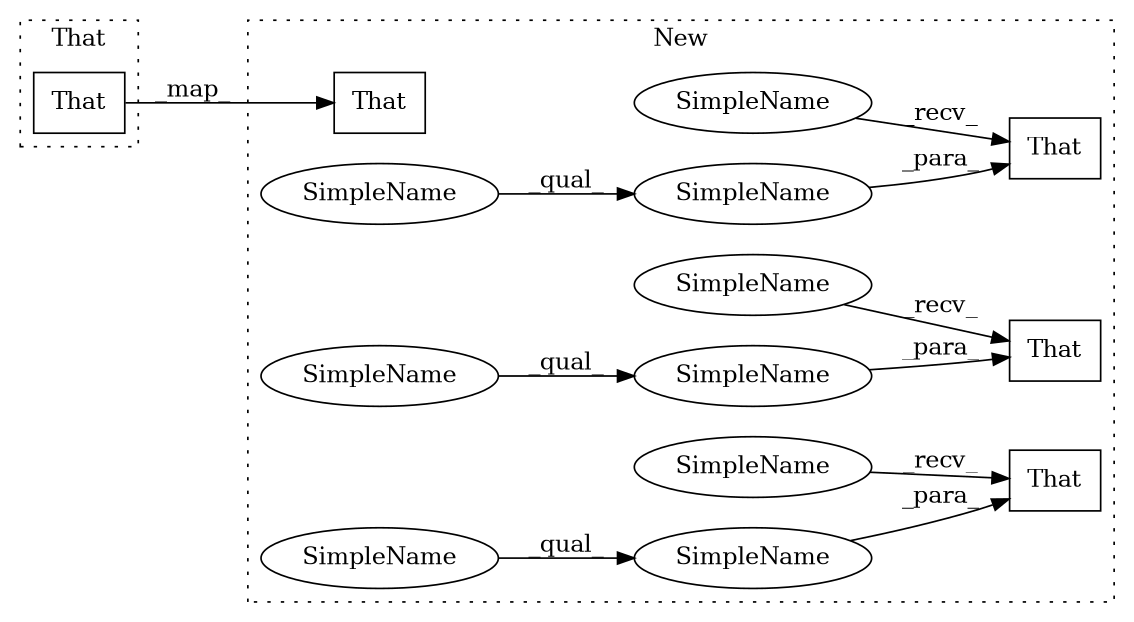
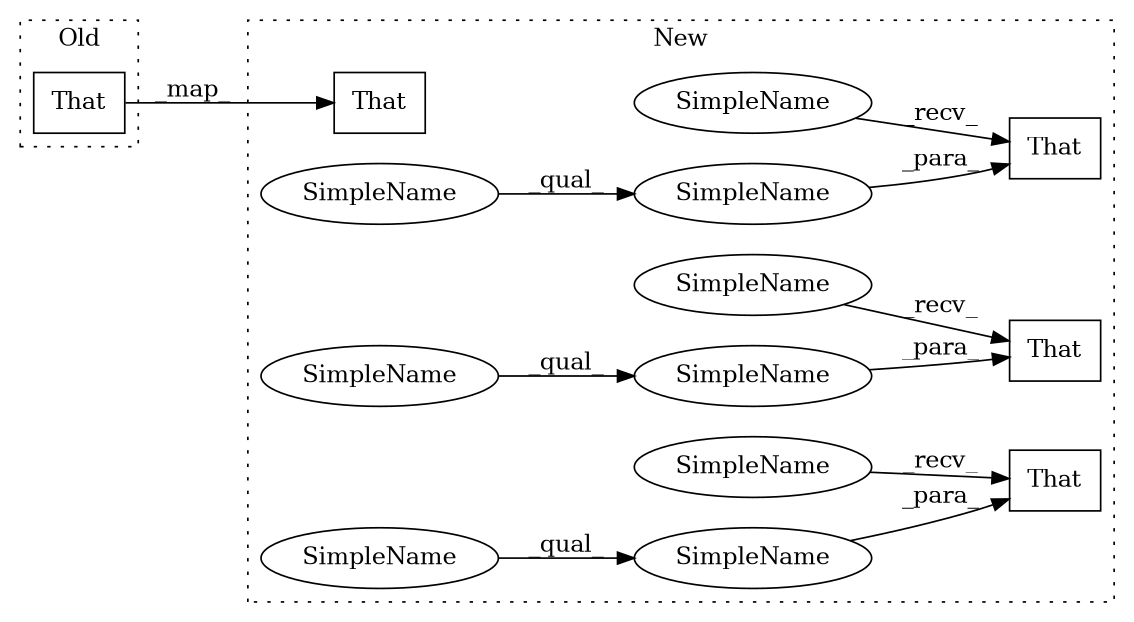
  digraph {
    rankdir=LR
    fontname="DejaVu Serif"
    node [a=42 l="5,1" s=182318 shape=ellipse fontname="DejaVu Serif"]
    edge [fontname="DejaVu Serif"]
    n1 [a=32 label=That s="182347,182369" shape=box]
    n2 [a=32 label=That s="182285,182325" shape=box]
    n3 [l=7 label=SimpleName]
    n4 [a=32 label=That s="182082,182122" shape=box]
    n5 [l=7 label=SimpleName s=182115]
    n6 [l=8 label=SimpleName s=182175]
    n7 [a=32 label=That s="182144,182183" shape=box]
    n8 [l=6 label=SimpleName s=182278]
    n9 [l=6 label=SimpleName s=182137]
    n10 [l=6 label=SimpleName s=182075]
    n11 [l=2 label=SimpleName s=182175]
    n12 [l=2 label=SimpleName s=182115]
    n13 [l=2 label=SimpleName]
    n14 [a=32 label=That s="181818,181840" shape=box]
    subgraph cluster_1 {
      label=New
      style=dotted
      n1
      n2
      n3
      n4
      n5
      n6
      n7
      n8
      n9
      n10
      n11
      n12
      n13
    }
    subgraph cluster_2 {
-     label=That
+     label=Old
      style=dotted
      n14
    }
    n3 -> n2 [label=_para_]
    n5 -> n4 [label=_para_]
    n6 -> n7 [label=_para_]
    n8 -> n2 [label=_recv_]
    n9 -> n7 [label=_recv_]
    n10 -> n4 [label=_recv_]
    n11 -> n6 [label=_qual_]
    n12 -> n5 [label=_qual_]
    n13 -> n3 [label=_qual_]
    n14 -> n1 [label=_map_]
  }
